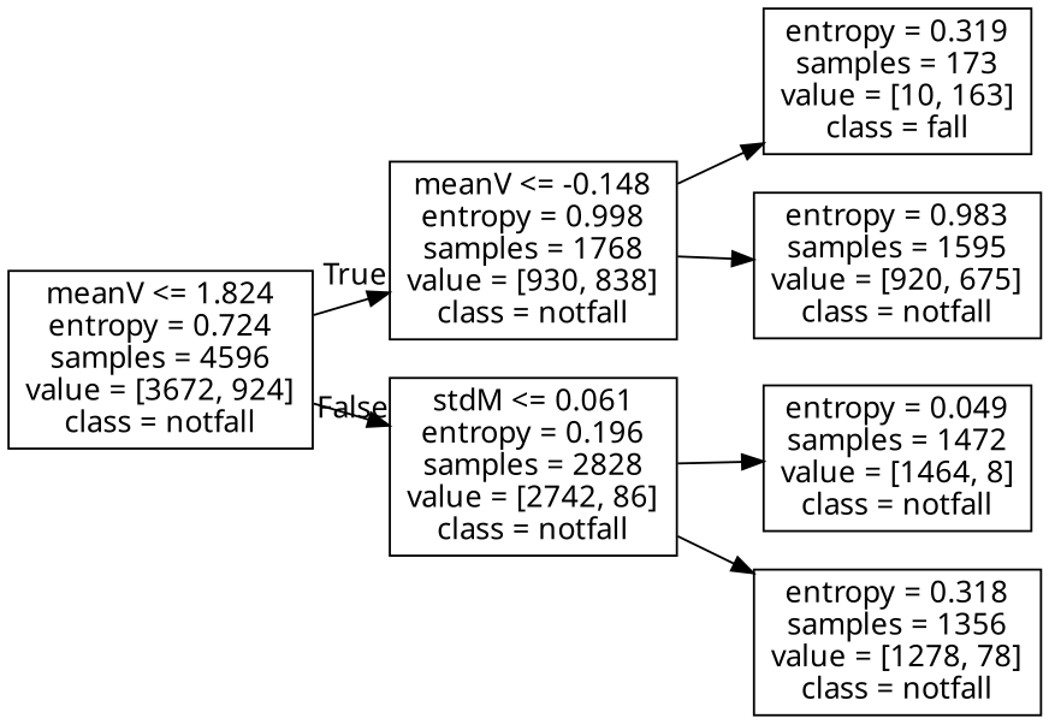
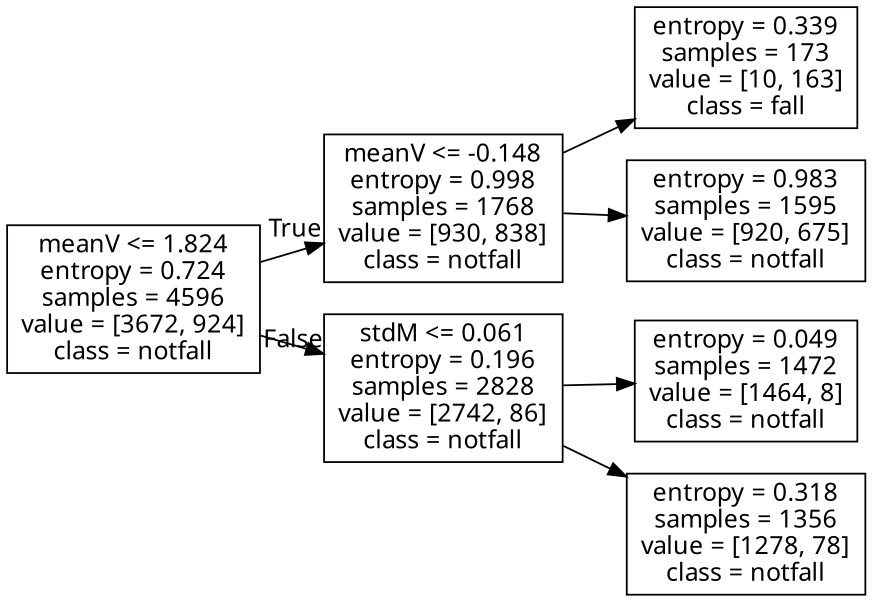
  digraph {
    rankdir=LR
    fontname="Noto Sans"
    node [shape=box fontname="Noto Sans"]
    edge [fontname="Noto Sans"]
    n1 [label="meanV <= 1.824\nentropy = 0.724\nsamples = 4596\nvalue = [3672, 924]\nclass = notfall"]
    n2 [label="meanV <= -0.148\nentropy = 0.998\nsamples = 1768\nvalue = [930, 838]\nclass = notfall"]
    n3 [label="stdM <= 0.061\nentropy = 0.196\nsamples = 2828\nvalue = [2742, 86]\nclass = notfall"]
-   n4 [label="entropy = 0.319\nsamples = 173\nvalue = [10, 163]\nclass = fall"]
+   n4 [label="entropy = 0.339\nsamples = 173\nvalue = [10, 163]\nclass = fall"]
    n5 [label="entropy = 0.983\nsamples = 1595\nvalue = [920, 675]\nclass = notfall"]
    n6 [label="entropy = 0.049\nsamples = 1472\nvalue = [1464, 8]\nclass = notfall"]
    n7 [label="entropy = 0.318\nsamples = 1356\nvalue = [1278, 78]\nclass = notfall"]
    n1 -> n2 [headlabel=True labelangle=45 labeldistance=2.5]
    n1 -> n3 [headlabel=False labelangle=-45 labeldistance=2.5]
    n2 -> n4
    n2 -> n5
    n3 -> n6
    n3 -> n7
  }
